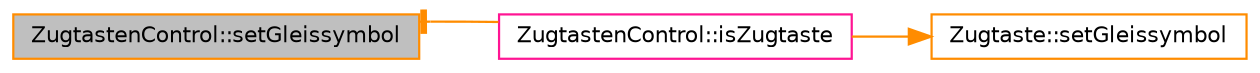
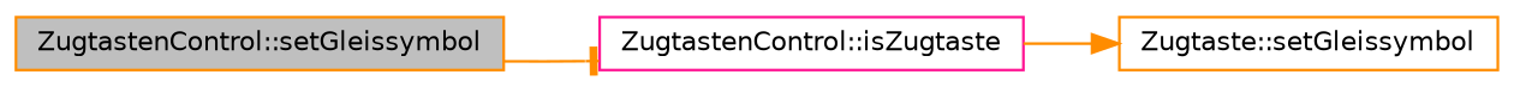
  digraph {
    rankdir=LR
    node [color=darkorange fillcolor=white fontname=Helvetica fontsize=10 shape=record style=filled]
    edge [color=darkorange fontname=Helvetica fontsize=10 labelfontname=Helvetica labelfontsize=10 style=solid]
    n1 [fillcolor=grey75 fontcolor=black height=0.2 label="ZugtastenControl::setGleissymbol" width=0.4]
    n2 [color=deeppink height=0.2 label="ZugtastenControl::isZugtaste" width=0.4]
    n3 [height=0.2 label="Zugtaste::setGleissymbol" width=0.4]
-   n2 -> n1 [arrowhead=tee]
+   n1 -> n2 [arrowhead=tee]
    n2 -> n3 [arrowhead=normal]
  }
